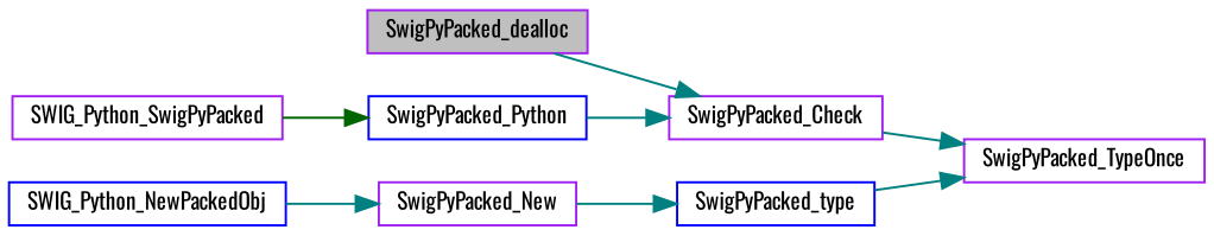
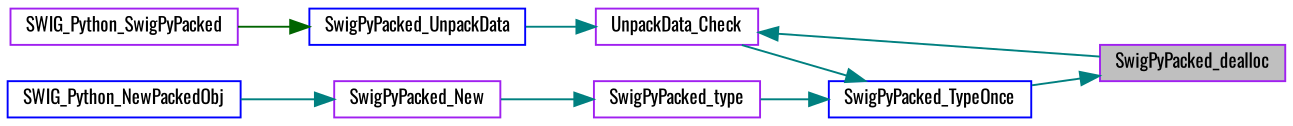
  digraph {
    fontname=Oswald
    rankdir=RL
    node [color=purple fillcolor=white fontname=Oswald fontsize=10 shape=record style=filled]
    edge [color=teal dir=back fontname=Oswald fontsize=10 labelfontname=Helvetica labelfontsize=10 style=solid]
    n1 [fillcolor=grey75 fontcolor=black height=0.2 label=SwigPyPacked_dealloc width=0.4]
-   n2 [height=0.2 label=SwigPyPacked_TypeOnce width=0.4]
-   n3 [height=0.2 label=SwigPyPacked_Check width=0.4]
-   n4 [color=blue height=0.2 label=SwigPyPacked_type width=0.4]
-   n5 [color=blue height=0.2 label=SwigPyPacked_Python width=0.4]
+   n2 [color=blue height=0.2 label=SwigPyPacked_TypeOnce width=0.4]
+   n3 [height=0.2 label=UnpackData_Check width=0.4]
+   n4 [height=0.2 label=SwigPyPacked_type width=0.4]
+   n5 [color=blue height=0.2 label=SwigPyPacked_UnpackData width=0.4]
    n6 [height=0.2 label=SwigPyPacked_New width=0.4]
    n7 [height=0.2 label=SWIG_Python_SwigPyPacked width=0.4]
    n8 [color=blue height=0.2 label=SWIG_Python_NewPackedObj width=0.4]
+   n1 -> n2
    n2 -> n3
    n2 -> n4
    n3 -> n1
    n3 -> n5
    n4 -> n6
    n5 -> n7 [color=darkgreen]
    n6 -> n8
  }
